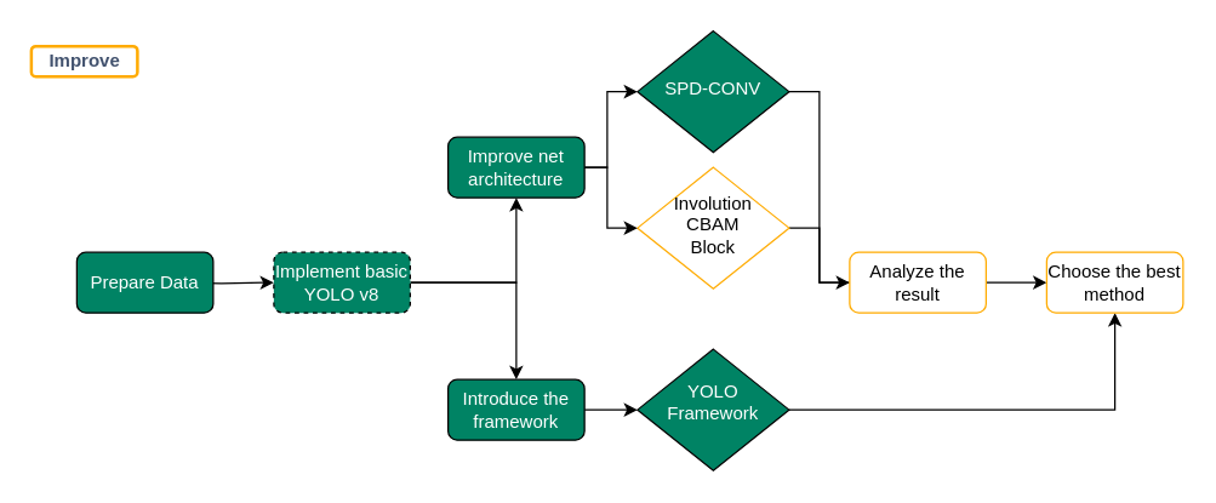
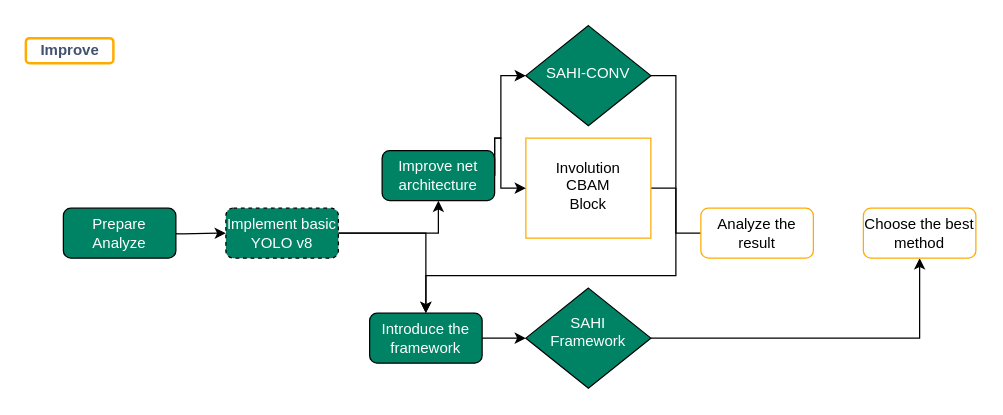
  <mxCell id="0" />
  <mxCell id="1" parent="0" />
  <mxCell id="2" style="edgeStyle=orthogonalEdgeStyle;rounded=0;orthogonalLoop=1;jettySize=auto;html=1;" edge="1" parent="1" target="12"><mxGeometry relative="1" as="geometry"><mxPoint x="110" y="186" as="sourcePoint" /></mxGeometry></mxCell>
- <mxCell id="3" value="Prepare Data" style="rounded=1;whiteSpace=wrap;html=1;fontSize=12;glass=0;strokeWidth=1;shadow=0;fillColor=#008364;fontColor=#FFFFFF;" parent="1" vertex="1"><mxGeometry x="50" y="166" width="90" height="40" as="geometry" /></mxCell>
+ <mxCell id="3" value="Prepare Analyze" style="rounded=1;whiteSpace=wrap;html=1;fontSize=12;glass=0;strokeWidth=1;shadow=0;fillColor=#008364;fontColor=#FFFFFF;" parent="1" vertex="1"><mxGeometry x="50" y="166" width="90" height="40" as="geometry" /></mxCell>
  <mxCell id="4" style="edgeStyle=orthogonalEdgeStyle;rounded=0;orthogonalLoop=1;jettySize=auto;html=1;entryX=0;entryY=0.5;entryDx=0;entryDy=0;endArrow=none;" edge="1" parent="1" source="5" target="9"><mxGeometry relative="1" as="geometry" /></mxCell>
- <mxCell id="5" value="SPD-CONV" style="rhombus;whiteSpace=wrap;html=1;shadow=0;fontFamily=Helvetica;fontSize=12;align=center;strokeWidth=1;spacing=6;spacingTop=-4;verticalAlign=middle;fillColor=#008364;fontColor=#FFFFFF;" parent="1" vertex="1"><mxGeometry x="420" y="20" width="100" height="80" as="geometry" /></mxCell>
- <mxCell id="6" style="edgeStyle=orthogonalEdgeStyle;rounded=0;orthogonalLoop=1;jettySize=auto;html=1;exitX=1;exitY=0.5;exitDx=0;exitDy=0;entryX=0;entryY=0.5;entryDx=0;entryDy=0;" edge="1" parent="1" source="7" target="9"><mxGeometry relative="1" as="geometry" /></mxCell>
- <mxCell id="7" value="&lt;div style=&quot;border-color: var(--border-color);&quot;&gt;Involution&lt;/div&gt;&lt;div style=&quot;border-color: var(--border-color);&quot;&gt;CBAM&lt;/div&gt;&lt;span style=&quot;background-color: initial;&quot;&gt;Block&lt;/span&gt;" style="rhombus;whiteSpace=wrap;html=1;shadow=0;fontFamily=Helvetica;fontSize=12;align=center;strokeWidth=1;spacing=6;spacingTop=-4;verticalAlign=middle;fillColor=default;strokeColor=#FFAB00;" parent="1" vertex="1"><mxGeometry x="420" y="110" width="100" height="80" as="geometry" /></mxCell>
- <mxCell id="8" style="edgeStyle=orthogonalEdgeStyle;rounded=0;orthogonalLoop=1;jettySize=auto;html=1;exitX=1;exitY=0.5;exitDx=0;exitDy=0;" edge="1" parent="1" source="9" target="15"><mxGeometry relative="1" as="geometry" /></mxCell>
+ <mxCell id="5" value="SAHI-CONV" style="rhombus;whiteSpace=wrap;html=1;shadow=0;fontFamily=Helvetica;fontSize=12;align=center;strokeWidth=1;spacing=6;spacingTop=-4;verticalAlign=middle;fillColor=#008364;fontColor=#FFFFFF;" parent="1" vertex="1"><mxGeometry x="420" y="20" width="100" height="80" as="geometry" /></mxCell>
+ <mxCell id="6" style="edgeStyle=orthogonalEdgeStyle;rounded=0;orthogonalLoop=1;jettySize=auto;html=1;exitX=1;exitY=0.5;exitDx=0;exitDy=0;" edge="1" parent="1" source="7" target="20"><mxGeometry relative="1" as="geometry" /></mxCell>
+ <mxCell id="7" value="&lt;div style=&quot;border-color: var(--border-color);&quot;&gt;Involution&lt;/div&gt;&lt;div style=&quot;border-color: var(--border-color);&quot;&gt;CBAM&lt;/div&gt;&lt;span style=&quot;background-color: initial;&quot;&gt;Block&lt;/span&gt;" style="whiteSpace=wrap;html=1;shadow=0;fontFamily=Helvetica;fontSize=12;align=center;strokeWidth=1;spacing=6;spacingTop=-4;verticalAlign=middle;fillColor=default;strokeColor=#FFAB00;rounded=0;" parent="1" vertex="1"><mxGeometry x="420" y="110" width="100" height="80" as="geometry" /></mxCell>
  <mxCell id="9" value="Analyze the result" style="rounded=1;whiteSpace=wrap;html=1;fontSize=12;glass=0;strokeWidth=1;shadow=0;rotation=0;fillColor=default;strokeColor=#FFAB00;" parent="1" vertex="1"><mxGeometry x="560" y="166" width="90" height="40" as="geometry" /></mxCell>
  <mxCell id="10" style="edgeStyle=orthogonalEdgeStyle;rounded=0;orthogonalLoop=1;jettySize=auto;html=1;entryX=0.5;entryY=1;entryDx=0;entryDy=0;" edge="1" parent="1" source="12" target="18"><mxGeometry relative="1" as="geometry" /></mxCell>
  <mxCell id="11" style="edgeStyle=orthogonalEdgeStyle;rounded=0;orthogonalLoop=1;jettySize=auto;html=1;" edge="1" parent="1" source="12" target="20"><mxGeometry relative="1" as="geometry" /></mxCell>
  <mxCell id="12" value="Implement basic YOLO v8" style="rounded=1;whiteSpace=wrap;html=1;fontSize=12;glass=0;strokeWidth=1;shadow=0;fillColor=#008364;fontColor=#FFFFFF;dashed=1;" parent="1" vertex="1"><mxGeometry x="180" y="166" width="90" height="40" as="geometry" /></mxCell>
  <mxCell id="13" style="edgeStyle=orthogonalEdgeStyle;rounded=0;orthogonalLoop=1;jettySize=auto;html=1;" edge="1" parent="1" source="14" target="15"><mxGeometry relative="1" as="geometry" /></mxCell>
- <mxCell id="14" value="&lt;font color=&quot;#ffffff&quot;&gt;&lt;br&gt;&lt;span style=&quot;font-family: Helvetica; font-size: 12px; font-style: normal; font-variant-ligatures: normal; font-variant-caps: normal; font-weight: 400; letter-spacing: normal; orphans: 2; text-align: center; text-indent: 0px; text-transform: none; widows: 2; word-spacing: 0px; -webkit-text-stroke-width: 0px; text-decoration-thickness: initial; text-decoration-style: initial; text-decoration-color: initial; float: none; display: inline !important;&quot;&gt;YOLO Framework&lt;/span&gt;&lt;br&gt;&lt;/font&gt;" style="rhombus;whiteSpace=wrap;html=1;shadow=0;fontFamily=Helvetica;fontSize=12;align=center;strokeWidth=1;spacing=6;spacingTop=-4;verticalAlign=top;fillColor=#008364;" vertex="1" parent="1"><mxGeometry x="420" y="230" width="100" height="80" as="geometry" /></mxCell>
+ <mxCell id="14" value="&lt;font color=&quot;#ffffff&quot;&gt;&lt;br&gt;&lt;span style=&quot;font-family: Helvetica; font-size: 12px; font-style: normal; font-variant-ligatures: normal; font-variant-caps: normal; font-weight: 400; letter-spacing: normal; orphans: 2; text-align: center; text-indent: 0px; text-transform: none; widows: 2; word-spacing: 0px; -webkit-text-stroke-width: 0px; text-decoration-thickness: initial; text-decoration-style: initial; text-decoration-color: initial; float: none; display: inline !important;&quot;&gt;SAHI Framework&lt;/span&gt;&lt;br&gt;&lt;/font&gt;" style="rhombus;whiteSpace=wrap;html=1;shadow=0;fontFamily=Helvetica;fontSize=12;align=center;strokeWidth=1;spacing=6;spacingTop=-4;verticalAlign=top;fillColor=#008364;" vertex="1" parent="1"><mxGeometry x="420" y="230" width="100" height="80" as="geometry" /></mxCell>
  <mxCell id="15" value="Choose the best method" style="rounded=1;whiteSpace=wrap;html=1;fontSize=12;glass=0;strokeWidth=1;shadow=0;rotation=0;fillColor=default;strokeColor=#FFAB00;" vertex="1" parent="1"><mxGeometry x="690" y="166" width="90" height="40" as="geometry" /></mxCell>
  <mxCell id="16" style="edgeStyle=orthogonalEdgeStyle;rounded=0;orthogonalLoop=1;jettySize=auto;html=1;exitX=1;exitY=0.5;exitDx=0;exitDy=0;" edge="1" parent="1" source="18" target="5"><mxGeometry relative="1" as="geometry"><Array as="points"><mxPoint x="400" y="110" /><mxPoint x="400" y="60" /></Array></mxGeometry></mxCell>
  <mxCell id="17" style="edgeStyle=orthogonalEdgeStyle;rounded=0;orthogonalLoop=1;jettySize=auto;html=1;exitX=1;exitY=0.5;exitDx=0;exitDy=0;entryX=0;entryY=0.5;entryDx=0;entryDy=0;" edge="1" parent="1" source="18" target="7"><mxGeometry relative="1" as="geometry"><Array as="points"><mxPoint x="400" y="110" /><mxPoint x="400" y="150" /></Array></mxGeometry></mxCell>
- <mxCell id="18" value="Improve net architecture" style="rounded=1;whiteSpace=wrap;html=1;fontSize=12;glass=0;strokeWidth=1;shadow=0;fillColor=#008364;fontColor=#FFFFFF;" vertex="1" parent="1"><mxGeometry x="295" y="90" width="90" height="40" as="geometry" /></mxCell>
+ <mxCell id="18" value="Improve net architecture" style="rounded=1;whiteSpace=wrap;html=1;fontSize=12;glass=0;strokeWidth=1;shadow=0;fillColor=#008364;fontColor=#FFFFFF;" vertex="1" parent="1"><mxGeometry x="305" y="120" width="90" height="40" as="geometry" /></mxCell>
  <mxCell id="19" style="edgeStyle=orthogonalEdgeStyle;rounded=0;orthogonalLoop=1;jettySize=auto;html=1;entryX=0;entryY=0.5;entryDx=0;entryDy=0;" edge="1" parent="1" source="20" target="14"><mxGeometry relative="1" as="geometry"><Array as="points"><mxPoint x="420" y="270" /></Array></mxGeometry></mxCell>
  <mxCell id="20" value="Introduce the framework" style="rounded=1;whiteSpace=wrap;html=1;fontSize=12;glass=0;strokeWidth=1;shadow=0;fillColor=#008364;fontColor=#FFFFFF;" vertex="1" parent="1"><mxGeometry x="295" y="250" width="90" height="40" as="geometry" /></mxCell>
  <mxCell id="21" value="Improve" style="dashed=0;html=1;rounded=1;strokeColor=#FFAB00;fontSize=12;align=center;fontStyle=1;strokeWidth=2;fontColor=#42526E" vertex="1" parent="1"><mxGeometry x="20" y="30" width="70" height="20" as="geometry" /></mxCell>
